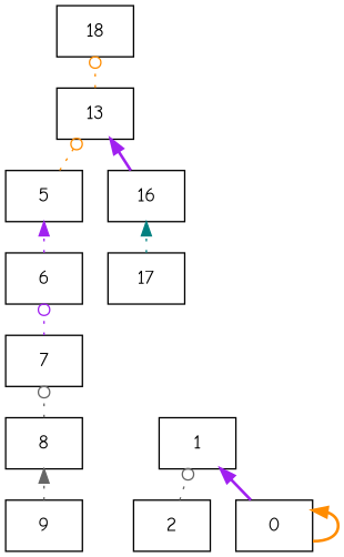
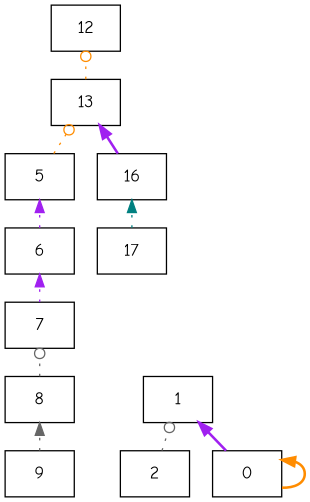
  digraph {
    dir=none
    fontname="Comic Neue"
    rankdir=BT
    ranksep=0.3
    node [fontname="Comic Neue" shape=box]
    edge [arrowhead=normal color=purple dir=forward fontname="Comic Neue" style=dotted]
-   n1 [label=18]
+   n1 [label=12]
    n2 [label=2]
    n3 [label=1]
    n4 [label=8]
    n5 [label=7]
    n6 [label=6]
    n7 [label=5]
    n8 [label=9]
    n9 [label=13]
    n10 [label=16]
    n11 [label=0]
    n12 [label=17]
    n2 -> n3 [arrowhead=odot color=gray40]
    n4 -> n5 [arrowhead=odot color=gray40 dir=""]
-   n5 -> n6 [arrowhead=odot]
+   n5 -> n6
    n6 -> n7
    n7 -> n9 [arrowhead=odot color=darkorange]
    n8 -> n4 [color=gray40]
    n9 -> n1 [arrowhead=odot color=darkorange]
    n10 -> n9 [style=bold]
    n11 -> n3 [style=bold]
    n11 -> n11 [color=darkorange style=bold]
    n12 -> n10 [color=teal]
  }
